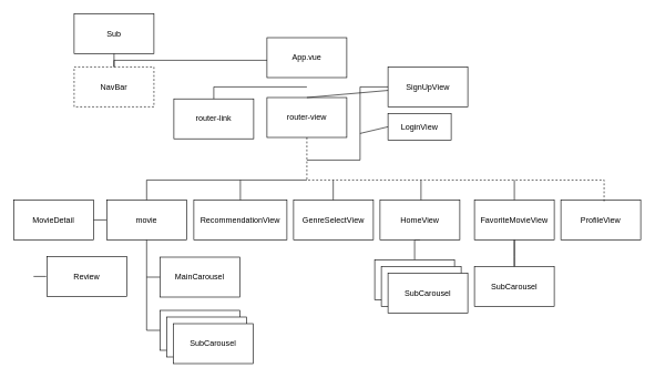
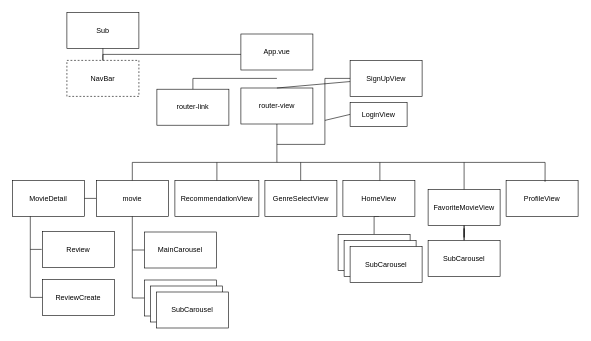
  <mxCell id="0" />
  <mxCell id="1" parent="0" />
  <mxCell id="2" value="App.vue" style="rounded=0;whiteSpace=wrap;html=1;labelBackgroundColor=none;" parent="1" vertex="1"><mxGeometry x="401" y="56" width="120" height="60" as="geometry" /></mxCell>
  <mxCell id="3" style="edgeStyle=orthogonalEdgeStyle;rounded=0;orthogonalLoop=1;jettySize=auto;html=1;exitX=0;exitY=0.5;exitDx=0;exitDy=0;entryX=1;entryY=0.5;entryDx=0;entryDy=0;endArrow=none;endFill=0;labelBackgroundColor=none;fontColor=default;" parent="1" source="4" target="6" edge="1"><mxGeometry relative="1" as="geometry" /></mxCell>
  <mxCell id="4" value="movie" style="rounded=0;whiteSpace=wrap;html=1;labelBackgroundColor=none;" parent="1" vertex="1"><mxGeometry x="160" y="300" width="120" height="60" as="geometry" /></mxCell>
  <mxCell id="5" value="MainCarousel" style="rounded=0;whiteSpace=wrap;html=1;labelBackgroundColor=none;" parent="1" vertex="1"><mxGeometry x="240" y="386" width="120" height="60" as="geometry" /></mxCell>
  <mxCell id="6" value="MovieDetail" style="rounded=0;whiteSpace=wrap;html=1;labelBackgroundColor=none;" parent="1" vertex="1"><mxGeometry x="20" y="300" width="120" height="60" as="geometry" /></mxCell>
  <mxCell id="7" value="RecommendationView" style="rounded=0;whiteSpace=wrap;html=1;labelBackgroundColor=none;" parent="1" vertex="1"><mxGeometry x="291" y="300" width="140" height="60" as="geometry" /></mxCell>
  <mxCell id="8" value="GenreSelectView" style="rounded=0;whiteSpace=wrap;html=1;labelBackgroundColor=none;" parent="1" vertex="1"><mxGeometry x="441" y="300" width="120" height="60" as="geometry" /></mxCell>
  <mxCell id="9" style="edgeStyle=orthogonalEdgeStyle;rounded=0;orthogonalLoop=1;jettySize=auto;html=1;exitX=0.5;exitY=1;exitDx=0;exitDy=0;entryX=0.5;entryY=0;entryDx=0;entryDy=0;endArrow=none;endFill=0;labelBackgroundColor=none;fontColor=default;" parent="1" source="10" target="11" edge="1"><mxGeometry relative="1" as="geometry" /></mxCell>
  <mxCell id="10" value="HomeView" style="rounded=0;whiteSpace=wrap;html=1;labelBackgroundColor=none;" parent="1" vertex="1"><mxGeometry x="571" y="300" width="120" height="60" as="geometry" /></mxCell>
  <mxCell id="11" value="movie" style="rounded=0;whiteSpace=wrap;html=1;labelBackgroundColor=none;" parent="1" vertex="1"><mxGeometry x="563" y="390" width="120" height="60" as="geometry" /></mxCell>
  <mxCell id="12" value="movie" style="rounded=0;whiteSpace=wrap;html=1;labelBackgroundColor=none;" parent="1" vertex="1"><mxGeometry x="573" y="400" width="120" height="60" as="geometry" /></mxCell>
  <mxCell id="13" style="edgeStyle=orthogonalEdgeStyle;rounded=0;orthogonalLoop=1;jettySize=auto;html=1;exitX=0.5;exitY=1;exitDx=0;exitDy=0;entryX=0.5;entryY=0;entryDx=0;entryDy=0;endArrow=none;endFill=0;labelBackgroundColor=none;fontColor=default;" parent="1" source="14" edge="1"><mxGeometry relative="1" as="geometry"><mxPoint x="773" y="410" as="targetPoint" /></mxGeometry></mxCell>
- <mxCell id="14" value="FavoriteMovieView" style="rounded=0;whiteSpace=wrap;html=1;labelBackgroundColor=none;" parent="1" vertex="1"><mxGeometry x="713" y="300" width="120" height="60" as="geometry" /></mxCell>
+ <mxCell id="14" value="FavoriteMovieView" style="rounded=0;whiteSpace=wrap;html=1;labelBackgroundColor=none;" parent="1" vertex="1"><mxGeometry x="713" y="315" width="120" height="60" as="geometry" /></mxCell>
  <mxCell id="15" value="Review" style="rounded=0;whiteSpace=wrap;html=1;labelBackgroundColor=none;" parent="1" vertex="1"><mxGeometry x="70" y="385" width="120" height="60" as="geometry" /></mxCell>
+ <mxCell id="16" value="ReviewCreate" style="rounded=0;whiteSpace=wrap;html=1;labelBackgroundColor=none;" parent="1" vertex="1"><mxGeometry x="70" y="465" width="120" height="60" as="geometry" /></mxCell>
  <mxCell id="17" value="Sub Modal" style="rounded=0;whiteSpace=wrap;html=1;labelBackgroundColor=none;" parent="1" vertex="1"><mxGeometry x="240" y="466" width="120" height="60" as="geometry" /></mxCell>
  <mxCell id="18" value="Sub Modal" style="rounded=0;whiteSpace=wrap;html=1;labelBackgroundColor=none;" parent="1" vertex="1"><mxGeometry x="250" y="476" width="120" height="60" as="geometry" /></mxCell>
  <mxCell id="19" value="SubCarousel" style="rounded=0;whiteSpace=wrap;html=1;labelBackgroundColor=none;" parent="1" vertex="1"><mxGeometry x="260" y="486" width="120" height="60" as="geometry" /></mxCell>
  <mxCell id="20" value="SubCarousel" style="rounded=0;whiteSpace=wrap;html=1;labelBackgroundColor=none;" parent="1" vertex="1"><mxGeometry x="583" y="410" width="120" height="60" as="geometry" /></mxCell>
  <mxCell id="21" value="" style="edgeStyle=orthogonalEdgeStyle;rounded=0;orthogonalLoop=1;jettySize=auto;html=1;endArrow=none;endFill=0;" parent="1" source="22" target="14" edge="1"><mxGeometry relative="1" as="geometry" /></mxCell>
  <mxCell id="22" value="SubCarousel" style="rounded=0;whiteSpace=wrap;html=1;labelBackgroundColor=none;" parent="1" vertex="1"><mxGeometry x="713" y="400" width="120" height="60" as="geometry" /></mxCell>
  <mxCell id="23" value="ProfileView" style="rounded=0;whiteSpace=wrap;html=1;labelBackgroundColor=none;" parent="1" vertex="1"><mxGeometry x="843" y="300" width="120" height="60" as="geometry" /></mxCell>
  <mxCell id="24" value="SignUpView" style="rounded=0;whiteSpace=wrap;html=1;labelBackgroundColor=none;" parent="1" vertex="1"><mxGeometry x="583" y="100" width="120" height="60" as="geometry" /></mxCell>
  <mxCell id="25" value="LoginView" style="rounded=0;whiteSpace=wrap;html=1;labelBackgroundColor=none;" parent="1" vertex="1"><mxGeometry x="583" y="170" width="95" height="40" as="geometry" /></mxCell>
  <mxCell id="26" value="" style="endArrow=none;html=1;rounded=0;" parent="1" edge="1"><mxGeometry width="50" height="50" relative="1" as="geometry"><mxPoint x="69" y="415" as="sourcePoint" /><mxPoint x="50" y="415" as="targetPoint" /></mxGeometry></mxCell>
+ <mxCell id="27" value="" style="endArrow=none;html=1;rounded=0;entryX=0.25;entryY=1;entryDx=0;entryDy=0;exitX=0;exitY=0.5;exitDx=0;exitDy=0;" parent="1" source="16" target="6" edge="1"><mxGeometry width="50" height="50" relative="1" as="geometry"><mxPoint x="330" y="370" as="sourcePoint" /><mxPoint x="380" y="320" as="targetPoint" /><Array as="points"><mxPoint x="50" y="495" /></Array></mxGeometry></mxCell>
  <mxCell id="28" value="" style="endArrow=none;html=1;rounded=0;entryX=0.5;entryY=1;entryDx=0;entryDy=0;exitX=0;exitY=0.5;exitDx=0;exitDy=0;" parent="1" source="17" target="4" edge="1"><mxGeometry width="50" height="50" relative="1" as="geometry"><mxPoint x="330" y="370" as="sourcePoint" /><mxPoint x="380" y="320" as="targetPoint" /><Array as="points"><mxPoint x="220" y="496" /></Array></mxGeometry></mxCell>
  <mxCell id="29" value="" style="endArrow=none;html=1;rounded=0;" parent="1" edge="1"><mxGeometry width="50" height="50" relative="1" as="geometry"><mxPoint x="220" y="416" as="sourcePoint" /><mxPoint x="240" y="416" as="targetPoint" /></mxGeometry></mxCell>
  <mxCell id="30" value="router-view" style="rounded=0;whiteSpace=wrap;html=1;labelBackgroundColor=none;" parent="1" vertex="1"><mxGeometry x="401" y="146" width="120" height="60" as="geometry" /></mxCell>
  <mxCell id="31" value="" style="endArrow=none;html=1;rounded=0;exitX=0.5;exitY=0;exitDx=0;exitDy=0;" parent="1" source="30" target="24" edge="1"><mxGeometry width="50" height="50" relative="1" as="geometry"><mxPoint x="331" y="256" as="sourcePoint" /><mxPoint x="381" y="206" as="targetPoint" /></mxGeometry></mxCell>
  <mxCell id="32" value="" style="endArrow=none;html=1;rounded=0;entryX=0;entryY=0.5;entryDx=0;entryDy=0;" parent="1" target="25" edge="1"><mxGeometry width="50" height="50" relative="1" as="geometry"><mxPoint x="541" y="200" as="sourcePoint" /><mxPoint x="861" y="170" as="targetPoint" /></mxGeometry></mxCell>
  <mxCell id="33" value="" style="endArrow=none;html=1;rounded=0;" parent="1" edge="1"><mxGeometry width="50" height="50" relative="1" as="geometry"><mxPoint x="321" y="160" as="sourcePoint" /><mxPoint x="461" y="130" as="targetPoint" /><Array as="points"><mxPoint x="321" y="130" /></Array></mxGeometry></mxCell>
  <mxCell id="34" value="router-link" style="rounded=0;whiteSpace=wrap;html=1;labelBackgroundColor=none;" parent="1" vertex="1"><mxGeometry x="261" y="148" width="120" height="60" as="geometry" /></mxCell>
  <mxCell id="35" value="&lt;div&gt;Sub&lt;/div&gt;" style="rounded=0;whiteSpace=wrap;html=1;labelBackgroundColor=none;" parent="1" vertex="1"><mxGeometry x="111" y="20" width="120" height="60" as="geometry" /></mxCell>
  <mxCell id="36" value="NavBar" style="rounded=0;whiteSpace=wrap;html=1;labelBackgroundColor=none;dashed=1;" parent="1" vertex="1"><mxGeometry x="111" y="100" width="120" height="60" as="geometry" /></mxCell>
  <mxCell id="37" value="" style="endArrow=none;html=1;rounded=0;exitX=0.5;exitY=0;exitDx=0;exitDy=0;" parent="1" source="36" edge="1"><mxGeometry width="50" height="50" relative="1" as="geometry"><mxPoint x="361" y="220" as="sourcePoint" /><mxPoint x="401" y="90" as="targetPoint" /><Array as="points"><mxPoint x="171" y="90" /></Array></mxGeometry></mxCell>
  <mxCell id="38" value="" style="endArrow=none;html=1;rounded=0;entryX=0.5;entryY=0;entryDx=0;entryDy=0;exitX=0.5;exitY=1;exitDx=0;exitDy=0;" parent="1" source="35" target="36" edge="1"><mxGeometry width="50" height="50" relative="1" as="geometry"><mxPoint x="361" y="220" as="sourcePoint" /><mxPoint x="411" y="170" as="targetPoint" /></mxGeometry></mxCell>
  <mxCell id="39" value="" style="endArrow=none;html=1;rounded=0;exitX=0;exitY=0.5;exitDx=0;exitDy=0;" parent="1" source="24" edge="1"><mxGeometry width="50" height="50" relative="1" as="geometry"><mxPoint x="551" y="240" as="sourcePoint" /><mxPoint x="461" y="240" as="targetPoint" /><Array as="points"><mxPoint x="541" y="130" /><mxPoint x="541" y="240" /></Array></mxGeometry></mxCell>
- <mxCell id="40" value="" style="endArrow=none;html=1;rounded=0;entryX=0.541;entryY=0.04;entryDx=0;entryDy=0;entryPerimeter=0;exitX=0.5;exitY=1;exitDx=0;exitDy=0;dashed=1;" parent="1" source="30" target="23" edge="1"><mxGeometry width="50" height="50" relative="1" as="geometry"><mxPoint x="471" y="330" as="sourcePoint" /><mxPoint x="521" y="280" as="targetPoint" /><Array as="points"><mxPoint x="461" y="270" /><mxPoint x="908" y="270" /></Array></mxGeometry></mxCell>
+ <mxCell id="40" value="" style="endArrow=none;html=1;rounded=0;entryX=0.541;entryY=0.04;entryDx=0;entryDy=0;entryPerimeter=0;exitX=0.5;exitY=1;exitDx=0;exitDy=0;" parent="1" source="30" target="23" edge="1"><mxGeometry width="50" height="50" relative="1" as="geometry"><mxPoint x="471" y="330" as="sourcePoint" /><mxPoint x="521" y="280" as="targetPoint" /><Array as="points"><mxPoint x="461" y="270" /><mxPoint x="908" y="270" /></Array></mxGeometry></mxCell>
  <mxCell id="41" value="" style="endArrow=none;html=1;rounded=0;entryX=0.5;entryY=0;entryDx=0;entryDy=0;" parent="1" target="14" edge="1"><mxGeometry width="50" height="50" relative="1" as="geometry"><mxPoint x="773" y="270" as="sourcePoint" /><mxPoint x="521" y="280" as="targetPoint" /></mxGeometry></mxCell>
  <mxCell id="42" value="" style="endArrow=none;html=1;rounded=0;entryX=0.5;entryY=0;entryDx=0;entryDy=0;" parent="1" edge="1"><mxGeometry width="50" height="50" relative="1" as="geometry"><mxPoint x="632.63" y="270" as="sourcePoint" /><mxPoint x="632.63" y="300" as="targetPoint" /></mxGeometry></mxCell>
  <mxCell id="43" value="" style="endArrow=none;html=1;rounded=0;entryX=0.5;entryY=0;entryDx=0;entryDy=0;" parent="1" edge="1"><mxGeometry width="50" height="50" relative="1" as="geometry"><mxPoint x="500.63" y="270" as="sourcePoint" /><mxPoint x="500.63" y="300" as="targetPoint" /></mxGeometry></mxCell>
  <mxCell id="44" value="" style="endArrow=none;html=1;rounded=0;entryX=0.5;entryY=0;entryDx=0;entryDy=0;" parent="1" edge="1"><mxGeometry width="50" height="50" relative="1" as="geometry"><mxPoint x="361" y="270" as="sourcePoint" /><mxPoint x="361" y="300" as="targetPoint" /></mxGeometry></mxCell>
  <mxCell id="45" value="" style="endArrow=none;html=1;rounded=0;exitX=0.5;exitY=0;exitDx=0;exitDy=0;" parent="1" source="4" edge="1"><mxGeometry width="50" height="50" relative="1" as="geometry"><mxPoint x="220" y="300" as="sourcePoint" /><mxPoint x="461" y="270" as="targetPoint" /><Array as="points"><mxPoint x="220" y="270" /></Array></mxGeometry></mxCell>
